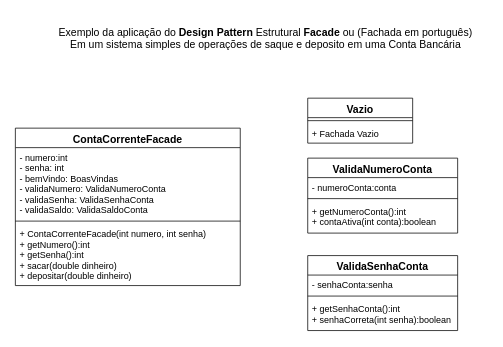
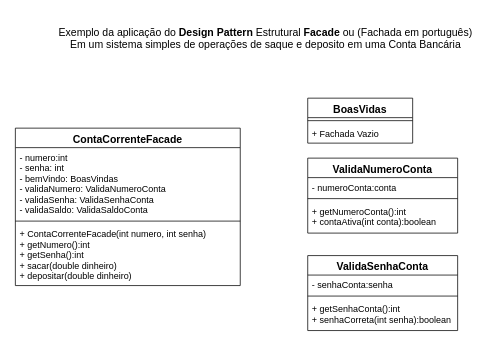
  <mxCell id="0" />
  <mxCell id="1" parent="0" />
  <mxCell id="2" value="Exemplo da aplicação do &lt;b&gt;Design Pattern&lt;/b&gt; Estrutural &lt;b&gt;Facade &lt;/b&gt;ou (Fachada em português)&lt;br&gt;Em um sistema simples de operações de saque e deposito em uma Conta Bancária" style="text;html=1;strokeColor=none;fillColor=none;align=center;verticalAlign=middle;whiteSpace=wrap;rounded=0;fontSize=14;" vertex="1" parent="1"><mxGeometry x="59" y="20" width="590" height="60" as="geometry" /></mxCell>
  <mxCell id="3" value="ContaCorrenteFacade" style="swimlane;fontStyle=1;align=center;verticalAlign=top;childLayout=stackLayout;horizontal=1;startSize=26;horizontalStack=0;resizeParent=1;resizeParentMax=0;resizeLast=0;collapsible=1;marginBottom=0;fontSize=14;" vertex="1" parent="1"><mxGeometry x="20" y="170" width="300" height="210" as="geometry" /></mxCell>
  <mxCell id="4" value="- numero:int&#10;- senha: int&#10;- bemVindo: BoasVindas&#10;- validaNumero: ValidaNumeroConta&#10;- validaSenha: ValidaSenhaConta&#10;- validaSaldo: ValidaSaldoConta" style="text;strokeColor=none;fillColor=none;align=left;verticalAlign=top;spacingLeft=4;spacingRight=4;overflow=hidden;rotatable=0;points=[[0,0.5],[1,0.5]];portConstraint=eastwest;" vertex="1" parent="3"><mxGeometry y="26" width="300" height="94" as="geometry" /></mxCell>
  <mxCell id="5" value="" style="line;strokeWidth=1;fillColor=none;align=left;verticalAlign=middle;spacingTop=-1;spacingLeft=3;spacingRight=3;rotatable=0;labelPosition=right;points=[];portConstraint=eastwest;" vertex="1" parent="3"><mxGeometry y="120" width="300" height="8" as="geometry" /></mxCell>
  <mxCell id="6" value="+ ContaCorrenteFacade(int numero, int senha)&#10;+ getNumero():int&#10;+ getSenha():int&#10;+ sacar(double dinheiro)&#10;+ depositar(double dinheiro)" style="text;strokeColor=none;fillColor=none;align=left;verticalAlign=top;spacingLeft=4;spacingRight=4;overflow=hidden;rotatable=0;points=[[0,0.5],[1,0.5]];portConstraint=eastwest;" vertex="1" parent="3"><mxGeometry y="128" width="300" height="82" as="geometry" /></mxCell>
- <mxCell id="7" value="Vazio" style="swimlane;fontStyle=1;align=center;verticalAlign=top;childLayout=stackLayout;horizontal=1;startSize=26;horizontalStack=0;resizeParent=1;resizeParentMax=0;resizeLast=0;collapsible=1;marginBottom=0;fontSize=14;" vertex="1" parent="1"><mxGeometry x="410" y="130" width="140" height="60" as="geometry" /></mxCell>
+ <mxCell id="7" value="BoasVidas" style="swimlane;fontStyle=1;align=center;verticalAlign=top;childLayout=stackLayout;horizontal=1;startSize=26;horizontalStack=0;resizeParent=1;resizeParentMax=0;resizeLast=0;collapsible=1;marginBottom=0;fontSize=14;" vertex="1" parent="1"><mxGeometry x="410" y="130" width="140" height="60" as="geometry" /></mxCell>
  <mxCell id="8" value="" style="line;strokeWidth=1;fillColor=none;align=left;verticalAlign=middle;spacingTop=-1;spacingLeft=3;spacingRight=3;rotatable=0;labelPosition=right;points=[];portConstraint=eastwest;" vertex="1" parent="7"><mxGeometry y="26" width="140" height="8" as="geometry" /></mxCell>
  <mxCell id="9" value="+ Fachada Vazio" style="text;strokeColor=none;fillColor=none;align=left;verticalAlign=top;spacingLeft=4;spacingRight=4;overflow=hidden;rotatable=0;points=[[0,0.5],[1,0.5]];portConstraint=eastwest;" vertex="1" parent="7"><mxGeometry y="34" width="140" height="26" as="geometry" /></mxCell>
  <mxCell id="10" value="ValidaNumeroConta" style="swimlane;fontStyle=1;align=center;verticalAlign=top;childLayout=stackLayout;horizontal=1;startSize=26;horizontalStack=0;resizeParent=1;resizeParentMax=0;resizeLast=0;collapsible=1;marginBottom=0;fontSize=14;" vertex="1" parent="1"><mxGeometry x="410" y="210" width="200" height="100" as="geometry" /></mxCell>
  <mxCell id="11" value="- numeroConta:conta" style="text;strokeColor=none;fillColor=none;align=left;verticalAlign=top;spacingLeft=4;spacingRight=4;overflow=hidden;rotatable=0;points=[[0,0.5],[1,0.5]];portConstraint=eastwest;" vertex="1" parent="10"><mxGeometry y="26" width="200" height="24" as="geometry" /></mxCell>
  <mxCell id="12" value="" style="line;strokeWidth=1;fillColor=none;align=left;verticalAlign=middle;spacingTop=-1;spacingLeft=3;spacingRight=3;rotatable=0;labelPosition=right;points=[];portConstraint=eastwest;" vertex="1" parent="10"><mxGeometry y="50" width="200" height="8" as="geometry" /></mxCell>
  <mxCell id="13" value="+ getNumeroConta():int&#10;+ contaAtiva(int conta):boolean" style="text;strokeColor=none;fillColor=none;align=left;verticalAlign=top;spacingLeft=4;spacingRight=4;overflow=hidden;rotatable=0;points=[[0,0.5],[1,0.5]];portConstraint=eastwest;" vertex="1" parent="10"><mxGeometry y="58" width="200" height="42" as="geometry" /></mxCell>
  <mxCell id="14" value="ValidaSenhaConta" style="swimlane;fontStyle=1;align=center;verticalAlign=top;childLayout=stackLayout;horizontal=1;startSize=26;horizontalStack=0;resizeParent=1;resizeParentMax=0;resizeLast=0;collapsible=1;marginBottom=0;fontSize=14;" vertex="1" parent="1"><mxGeometry x="410" y="340" width="200" height="100" as="geometry" /></mxCell>
  <mxCell id="15" value="- senhaConta:senha" style="text;strokeColor=none;fillColor=none;align=left;verticalAlign=top;spacingLeft=4;spacingRight=4;overflow=hidden;rotatable=0;points=[[0,0.5],[1,0.5]];portConstraint=eastwest;" vertex="1" parent="14"><mxGeometry y="26" width="200" height="24" as="geometry" /></mxCell>
  <mxCell id="16" value="" style="line;strokeWidth=1;fillColor=none;align=left;verticalAlign=middle;spacingTop=-1;spacingLeft=3;spacingRight=3;rotatable=0;labelPosition=right;points=[];portConstraint=eastwest;" vertex="1" parent="14"><mxGeometry y="50" width="200" height="8" as="geometry" /></mxCell>
  <mxCell id="17" value="+ getSenhaConta():int&#10;+ senhaCorreta(int senha):boolean" style="text;strokeColor=none;fillColor=none;align=left;verticalAlign=top;spacingLeft=4;spacingRight=4;overflow=hidden;rotatable=0;points=[[0,0.5],[1,0.5]];portConstraint=eastwest;" vertex="1" parent="14"><mxGeometry y="58" width="200" height="42" as="geometry" /></mxCell>
